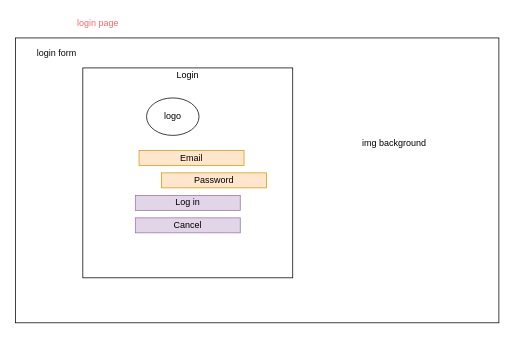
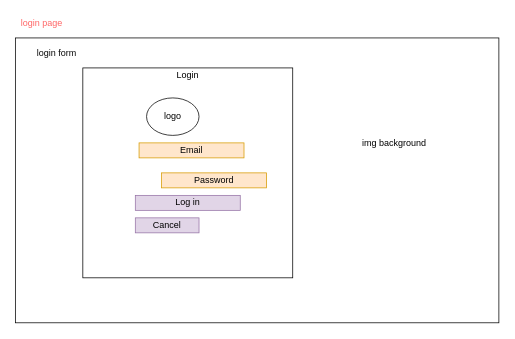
  <mxCell id="0" />
  <mxCell id="1" parent="0" />
  <mxCell id="2" value="" style="rounded=0;whiteSpace=wrap;html=1;" parent="1" vertex="1"><mxGeometry x="20" y="50" width="645" height="380" as="geometry" /></mxCell>
- <mxCell id="3" value="&lt;font color=&quot;#ff6666&quot;&gt;login page&lt;/font&gt;" style="text;html=1;align=center;verticalAlign=middle;resizable=0;points=[];autosize=1;strokeColor=none;" parent="1" vertex="1"><mxGeometry x="95" y="20" width="70" height="20" as="geometry" /></mxCell>
+ <mxCell id="3" value="&lt;font color=&quot;#ff6666&quot;&gt;login page&lt;/font&gt;" style="text;html=1;align=center;verticalAlign=middle;resizable=0;points=[];autosize=1;strokeColor=none;" parent="1" vertex="1"><mxGeometry x="20" y="20" width="70" height="20" as="geometry" /></mxCell>
  <mxCell id="4" value="" style="whiteSpace=wrap;html=1;aspect=fixed;" parent="1" vertex="1"><mxGeometry x="110" y="90" width="280" height="280" as="geometry" /></mxCell>
  <mxCell id="5" value="Login" style="text;html=1;strokeColor=none;fillColor=none;align=center;verticalAlign=middle;whiteSpace=wrap;rounded=0;" parent="1" vertex="1"><mxGeometry x="85" y="90" width="330" height="20" as="geometry" /></mxCell>
- <mxCell id="6" value="Email" style="rounded=0;whiteSpace=wrap;html=1;fillColor=#ffe6cc;strokeColor=#d79b00;" parent="1" vertex="1"><mxGeometry x="185" y="200" width="140" height="20" as="geometry" /></mxCell>
+ <mxCell id="6" value="Email" style="rounded=0;whiteSpace=wrap;html=1;fillColor=#ffe6cc;strokeColor=#d79b00;" parent="1" vertex="1"><mxGeometry x="185" y="190" width="140" height="20" as="geometry" /></mxCell>
  <mxCell id="7" value="Password" style="rounded=0;whiteSpace=wrap;html=1;fillColor=#ffe6cc;strokeColor=#d79b00;" parent="1" vertex="1"><mxGeometry x="215" y="230" width="140" height="20" as="geometry" /></mxCell>
  <mxCell id="8" value="&lt;font color=&quot;#0a0a0a&quot;&gt;login form&lt;/font&gt;" style="text;html=1;align=center;verticalAlign=middle;resizable=0;points=[];autosize=1;strokeColor=none;fontColor=#D9D9D9;" parent="1" vertex="1"><mxGeometry x="40" y="60" width="70" height="20" as="geometry" /></mxCell>
  <mxCell id="9" value="Log in" style="rounded=0;whiteSpace=wrap;html=1;fillColor=#e1d5e7;strokeColor=#9673a6;" vertex="1" parent="1"><mxGeometry x="180" y="260" width="140" height="20" as="geometry" /></mxCell>
  <mxCell id="10" value="logo" style="ellipse;whiteSpace=wrap;html=1;" vertex="1" parent="1"><mxGeometry x="195" y="130" width="70" height="50" as="geometry" /></mxCell>
- <mxCell id="11" value="Cancel" style="rounded=0;whiteSpace=wrap;html=1;fillColor=#e1d5e7;strokeColor=#9673a6;" vertex="1" parent="1"><mxGeometry x="180" y="290" width="140" height="20" as="geometry" /></mxCell>
+ <mxCell id="11" value="Cancel" style="rounded=0;whiteSpace=wrap;html=1;fillColor=#e1d5e7;strokeColor=#9673a6;" vertex="1" parent="1"><mxGeometry x="180" y="290" width="85" height="20" as="geometry" /></mxCell>
  <mxCell id="12" value="img background" style="text;html=1;align=center;verticalAlign=middle;resizable=0;points=[];autosize=1;strokeColor=none;" vertex="1" parent="1"><mxGeometry x="475" y="180" width="100" height="20" as="geometry" /></mxCell>
